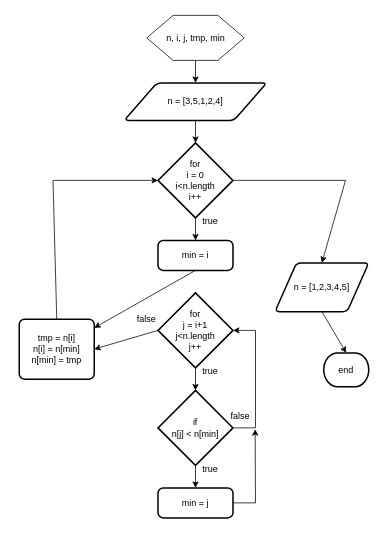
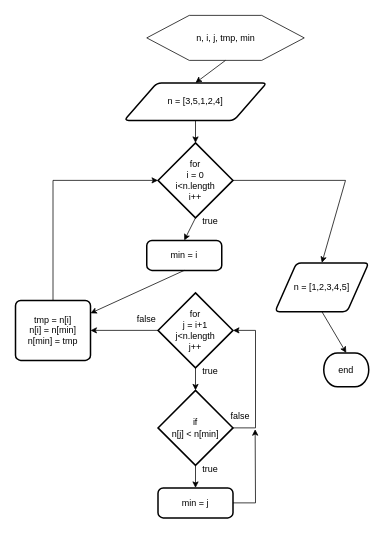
  <mxCell id="0" />
  <mxCell id="1" parent="0" />
- <mxCell id="2" value="&lt;div style=&quot;&quot;&gt;n, i, j, tmp, min&lt;/div&gt;" style="verticalLabelPosition=middle;verticalAlign=middle;html=1;shape=hexagon;perimeter=hexagonPerimeter2;arcSize=6;size=0.27;align=center;labelPosition=center;" vertex="1" parent="1"><mxGeometry x="195" y="20" width="130" height="60" as="geometry" /></mxCell>
+ <mxCell id="2" value="&lt;div style=&quot;&quot;&gt;n, i, j, tmp, min&lt;/div&gt;" style="verticalLabelPosition=middle;verticalAlign=middle;html=1;shape=hexagon;perimeter=hexagonPerimeter2;arcSize=6;size=0.27;align=center;labelPosition=center;" vertex="1" parent="1"><mxGeometry x="195" y="20" width="210" height="60" as="geometry" /></mxCell>
  <mxCell id="3" value="n = [3,5,1,2,4]" style="shape=parallelogram;html=1;strokeWidth=2;perimeter=parallelogramPerimeter;whiteSpace=wrap;rounded=1;arcSize=12;size=0.23;" vertex="1" parent="1"><mxGeometry x="165" y="110" width="190" height="50" as="geometry" /></mxCell>
  <mxCell id="4" value="for&lt;div&gt;i = 0&lt;/div&gt;&lt;div&gt;i&amp;lt;n.length&lt;/div&gt;&lt;div&gt;i++&lt;/div&gt;" style="strokeWidth=2;html=1;shape=mxgraph.flowchart.decision;whiteSpace=wrap;" vertex="1" parent="1"><mxGeometry x="210" y="190" width="100" height="100" as="geometry" /></mxCell>
- <mxCell id="5" value="min = i" style="rounded=1;whiteSpace=wrap;html=1;absoluteArcSize=1;arcSize=14;strokeWidth=2;" vertex="1" parent="1"><mxGeometry x="210" y="320" width="100" height="40" as="geometry" /></mxCell>
+ <mxCell id="5" value="min = i" style="rounded=1;whiteSpace=wrap;html=1;absoluteArcSize=1;arcSize=14;strokeWidth=2;" vertex="1" parent="1"><mxGeometry x="195" y="320" width="100" height="40" as="geometry" /></mxCell>
  <mxCell id="6" value="for&lt;div&gt;j = i+1&lt;/div&gt;&lt;div&gt;j&amp;lt;n.length&lt;/div&gt;&lt;div&gt;j++&lt;/div&gt;" style="strokeWidth=2;html=1;shape=mxgraph.flowchart.decision;whiteSpace=wrap;" vertex="1" parent="1"><mxGeometry x="210" y="390" width="100" height="100" as="geometry" /></mxCell>
  <mxCell id="7" value="if&lt;div&gt;n[j] &amp;lt; n[min]&lt;/div&gt;" style="strokeWidth=2;html=1;shape=mxgraph.flowchart.decision;whiteSpace=wrap;" vertex="1" parent="1"><mxGeometry x="210" y="520" width="100" height="100" as="geometry" /></mxCell>
  <mxCell id="8" value="min = j" style="rounded=1;whiteSpace=wrap;html=1;absoluteArcSize=1;arcSize=14;strokeWidth=2;" vertex="1" parent="1"><mxGeometry x="210" y="650" width="100" height="40" as="geometry" /></mxCell>
  <mxCell id="9" value="" style="endArrow=classic;html=1;rounded=0;exitX=0.5;exitY=1;exitDx=0;exitDy=0;entryX=0.5;entryY=0;entryDx=0;entryDy=0;" edge="1" parent="1" source="2" target="3"><mxGeometry width="50" height="50" relative="1" as="geometry"><mxPoint x="270" y="0" as="sourcePoint" /><mxPoint x="180" y="80" as="targetPoint" /></mxGeometry></mxCell>
  <mxCell id="10" value="" style="endArrow=classic;html=1;rounded=0;exitX=0.5;exitY=1;exitDx=0;exitDy=0;" edge="1" parent="1" source="3"><mxGeometry width="50" height="50" relative="1" as="geometry"><mxPoint x="260" y="159" as="sourcePoint" /><mxPoint x="260" y="190" as="targetPoint" /></mxGeometry></mxCell>
  <mxCell id="11" value="" style="endArrow=classic;html=1;rounded=0;entryX=0.5;entryY=0;entryDx=0;entryDy=0;exitX=0.5;exitY=1;exitDx=0;exitDy=0;exitPerimeter=0;" edge="1" parent="1" source="4" target="5"><mxGeometry width="50" height="50" relative="1" as="geometry"><mxPoint x="260" y="290" as="sourcePoint" /><mxPoint x="270" y="200" as="targetPoint" /></mxGeometry></mxCell>
  <mxCell id="12" value="" style="endArrow=classic;html=1;rounded=0;exitX=0.5;exitY=1;exitDx=0;exitDy=0;" edge="1" parent="1" source="5" target="20"><mxGeometry width="50" height="50" relative="1" as="geometry"><mxPoint x="230" y="350" as="sourcePoint" /><mxPoint x="280" y="300" as="targetPoint" /></mxGeometry></mxCell>
  <mxCell id="13" value="" style="endArrow=classic;html=1;rounded=0;exitX=0.5;exitY=1;exitDx=0;exitDy=0;exitPerimeter=0;entryX=0.5;entryY=0;entryDx=0;entryDy=0;entryPerimeter=0;" edge="1" parent="1" source="6" target="7"><mxGeometry width="50" height="50" relative="1" as="geometry"><mxPoint x="230" y="430" as="sourcePoint" /><mxPoint x="280" y="380" as="targetPoint" /></mxGeometry></mxCell>
  <mxCell id="14" value="" style="endArrow=classic;html=1;rounded=0;exitX=0.5;exitY=1;exitDx=0;exitDy=0;exitPerimeter=0;entryX=0.5;entryY=0;entryDx=0;entryDy=0;" edge="1" parent="1" source="7" target="8"><mxGeometry width="50" height="50" relative="1" as="geometry"><mxPoint x="230" y="600" as="sourcePoint" /><mxPoint x="280" y="550" as="targetPoint" /></mxGeometry></mxCell>
  <mxCell id="15" value="true" style="text;html=1;align=center;verticalAlign=middle;whiteSpace=wrap;rounded=0;" vertex="1" parent="1"><mxGeometry x="250" y="280" width="60" height="30" as="geometry" /></mxCell>
  <mxCell id="16" value="true" style="text;html=1;align=center;verticalAlign=middle;whiteSpace=wrap;rounded=0;" vertex="1" parent="1"><mxGeometry x="250" y="480" width="60" height="30" as="geometry" /></mxCell>
  <mxCell id="17" value="true" style="text;html=1;align=center;verticalAlign=middle;whiteSpace=wrap;rounded=0;" vertex="1" parent="1"><mxGeometry x="250" y="610" width="60" height="30" as="geometry" /></mxCell>
  <mxCell id="18" value="" style="endArrow=classic;html=1;rounded=0;exitX=1;exitY=0.5;exitDx=0;exitDy=0;exitPerimeter=0;entryX=1;entryY=0.5;entryDx=0;entryDy=0;entryPerimeter=0;" edge="1" parent="1" source="7" target="6"><mxGeometry width="50" height="50" relative="1" as="geometry"><mxPoint x="230" y="600" as="sourcePoint" /><mxPoint x="280" y="550" as="targetPoint" /><Array as="points"><mxPoint x="340" y="570" /><mxPoint x="340" y="440" /></Array></mxGeometry></mxCell>
  <mxCell id="19" value="false" style="text;html=1;align=center;verticalAlign=middle;whiteSpace=wrap;rounded=0;" vertex="1" parent="1"><mxGeometry x="290" y="540" width="60" height="30" as="geometry" /></mxCell>
- <mxCell id="20" value="&lt;div style=&quot;&quot;&gt;&lt;span style=&quot;background-color: initial;&quot;&gt;tmp = n[i]&lt;/span&gt;&lt;/div&gt;&lt;div style=&quot;&quot;&gt;n[i] = n[min]&lt;/div&gt;&lt;div style=&quot;&quot;&gt;n[min] = tmp&lt;/div&gt;" style="rounded=1;whiteSpace=wrap;html=1;absoluteArcSize=1;arcSize=14;strokeWidth=2;align=center;" vertex="1" parent="1"><mxGeometry x="25" y="425" width="100" height="80" as="geometry" /></mxCell>
+ <mxCell id="20" value="&lt;div style=&quot;&quot;&gt;&lt;span style=&quot;background-color: initial;&quot;&gt;tmp = n[i]&lt;/span&gt;&lt;/div&gt;&lt;div style=&quot;&quot;&gt;n[i] = n[min]&lt;/div&gt;&lt;div style=&quot;&quot;&gt;n[min] = tmp&lt;/div&gt;" style="rounded=1;whiteSpace=wrap;html=1;absoluteArcSize=1;arcSize=14;strokeWidth=2;align=center;" vertex="1" parent="1"><mxGeometry x="20" y="400" width="100" height="80" as="geometry" /></mxCell>
  <mxCell id="21" value="" style="endArrow=classic;html=1;rounded=0;exitX=0;exitY=0.5;exitDx=0;exitDy=0;exitPerimeter=0;entryX=1;entryY=0.5;entryDx=0;entryDy=0;" edge="1" parent="1" source="6" target="20"><mxGeometry width="50" height="50" relative="1" as="geometry"><mxPoint x="230" y="600" as="sourcePoint" /><mxPoint x="280" y="550" as="targetPoint" /></mxGeometry></mxCell>
  <mxCell id="22" value="false" style="text;html=1;align=center;verticalAlign=middle;whiteSpace=wrap;rounded=0;" vertex="1" parent="1"><mxGeometry x="165" y="410" width="60" height="30" as="geometry" /></mxCell>
  <mxCell id="23" value="" style="endArrow=classic;html=1;rounded=0;exitX=0.5;exitY=0;exitDx=0;exitDy=0;entryX=0;entryY=0.5;entryDx=0;entryDy=0;entryPerimeter=0;" edge="1" parent="1" source="20" target="4"><mxGeometry width="50" height="50" relative="1" as="geometry"><mxPoint x="230" y="510" as="sourcePoint" /><mxPoint x="280" y="460" as="targetPoint" /><Array as="points"><mxPoint x="70" y="240" /></Array></mxGeometry></mxCell>
  <mxCell id="24" value="end" style="strokeWidth=2;html=1;shape=mxgraph.flowchart.terminator;whiteSpace=wrap;" vertex="1" parent="1"><mxGeometry x="431" y="470" width="60" height="45" as="geometry" /></mxCell>
  <mxCell id="25" value="n = [1,2,3,4,5]" style="shape=parallelogram;html=1;strokeWidth=2;perimeter=parallelogramPerimeter;whiteSpace=wrap;rounded=1;arcSize=12;size=0.23;" vertex="1" parent="1"><mxGeometry x="366" y="350" width="125" height="65" as="geometry" /></mxCell>
  <mxCell id="26" value="" style="endArrow=classic;html=1;rounded=0;exitX=1;exitY=0.5;exitDx=0;exitDy=0;exitPerimeter=0;entryX=0.5;entryY=0;entryDx=0;entryDy=0;" edge="1" parent="1" source="4" target="25"><mxGeometry width="50" height="50" relative="1" as="geometry"><mxPoint x="230" y="350" as="sourcePoint" /><mxPoint x="280" y="300" as="targetPoint" /><Array as="points"><mxPoint x="460" y="240" /></Array></mxGeometry></mxCell>
  <mxCell id="27" value="" style="endArrow=classic;html=1;rounded=0;exitX=0.5;exitY=1;exitDx=0;exitDy=0;entryX=0.5;entryY=0;entryDx=0;entryDy=0;entryPerimeter=0;" edge="1" parent="1" source="25" target="24"><mxGeometry width="50" height="50" relative="1" as="geometry"><mxPoint x="230" y="510" as="sourcePoint" /><mxPoint x="280" y="460" as="targetPoint" /></mxGeometry></mxCell>
  <mxCell id="28" value="" style="endArrow=classic;html=1;rounded=0;exitX=1;exitY=0.5;exitDx=0;exitDy=0;entryX=0.842;entryY=0.928;entryDx=0;entryDy=0;entryPerimeter=0;" edge="1" parent="1" source="8"><mxGeometry width="50" height="50" relative="1" as="geometry"><mxPoint x="309" y="674" as="sourcePoint" /><mxPoint x="339.52" y="571.84" as="targetPoint" /><Array as="points"><mxPoint x="340" y="670" /></Array></mxGeometry></mxCell>
